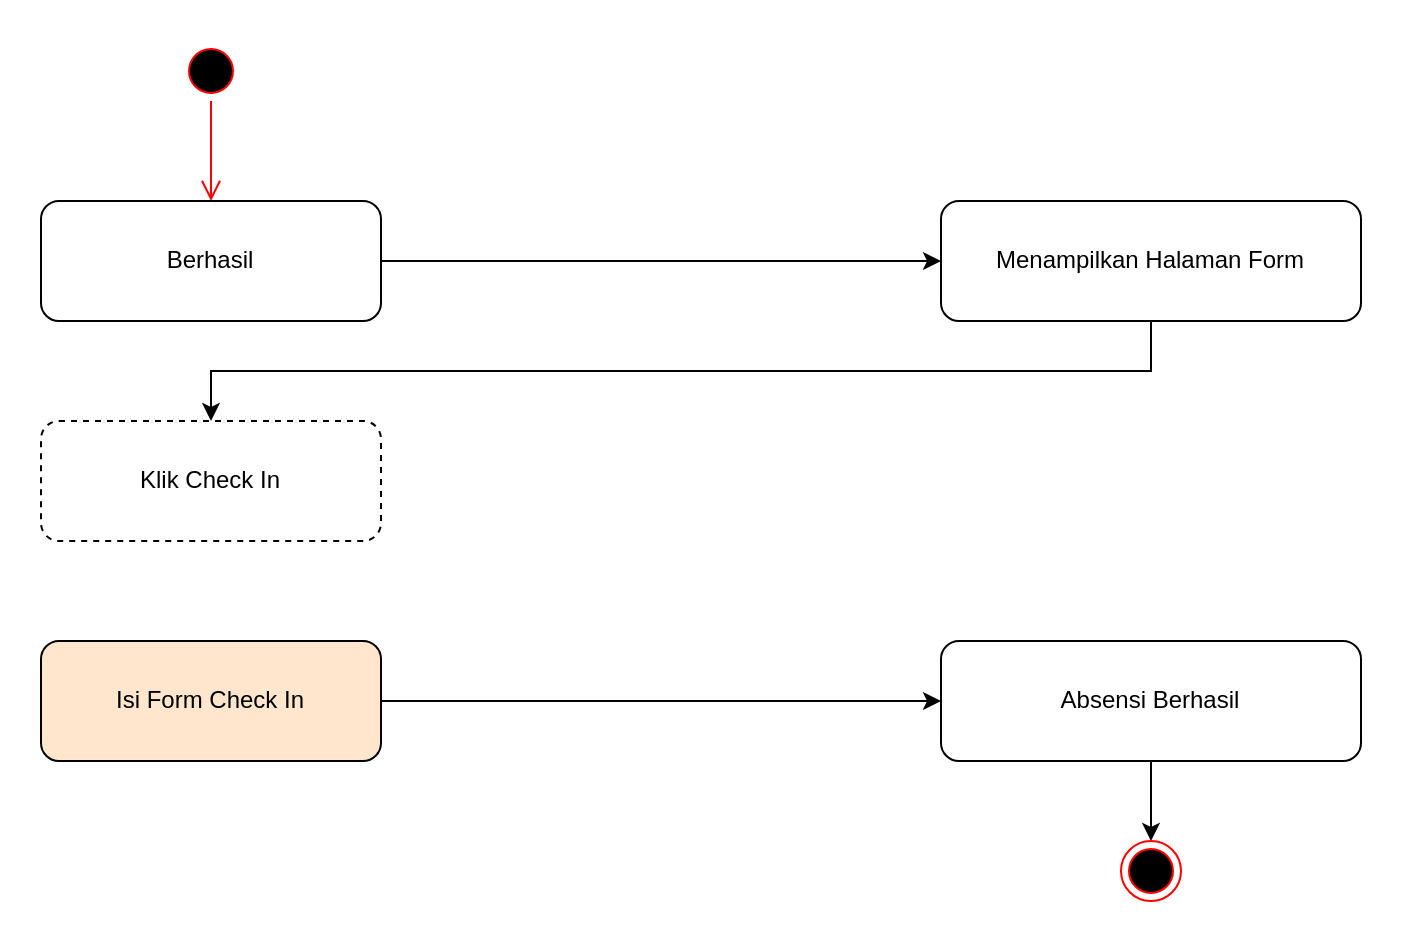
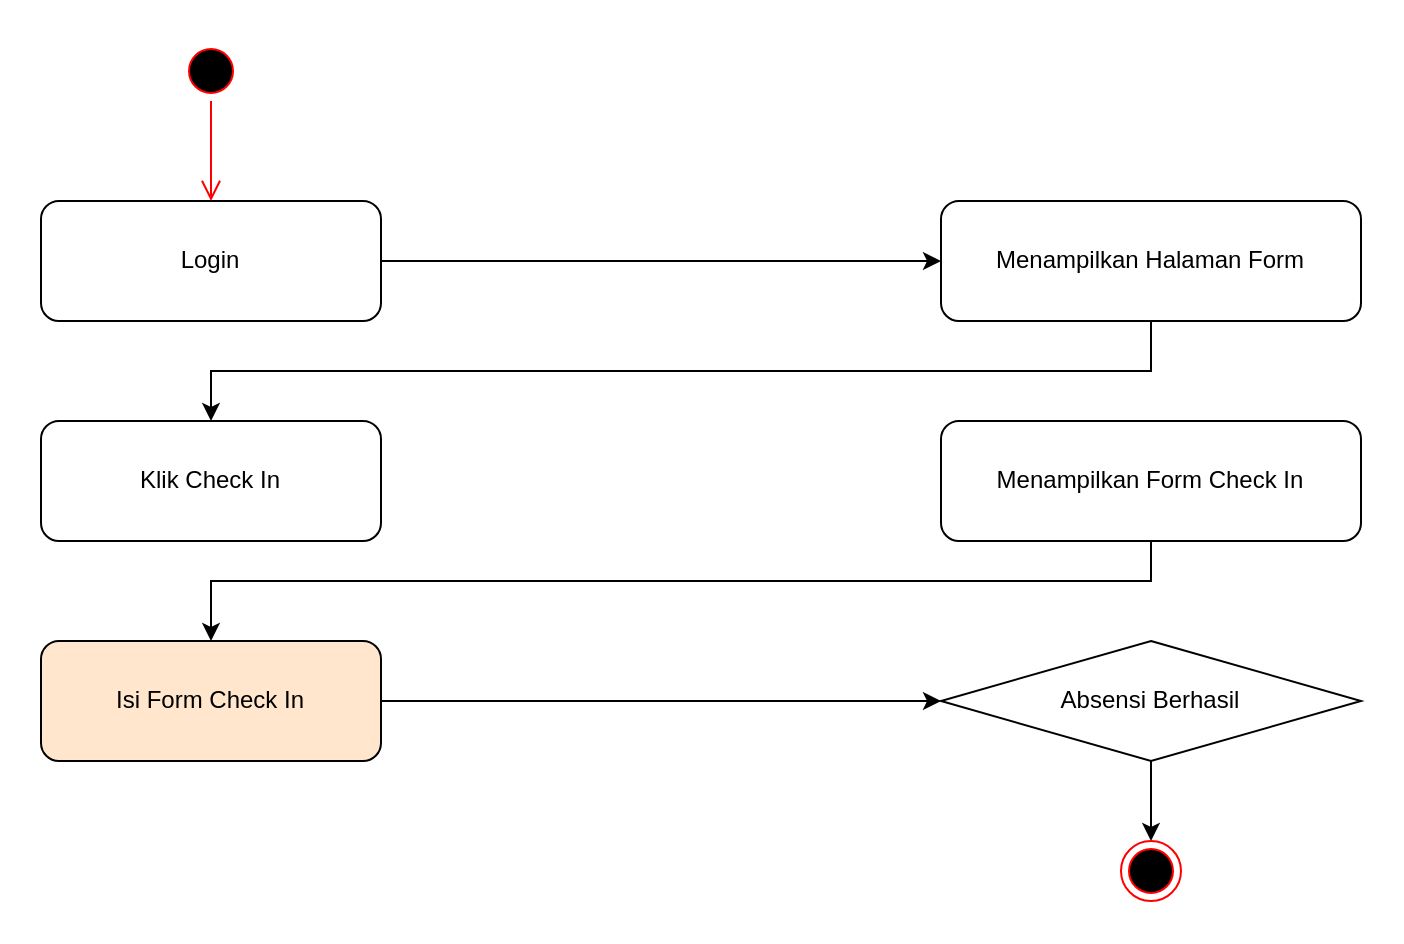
  <mxCell id="0" />
  <mxCell id="1" parent="0" />
  <mxCell id="2" value="" style="ellipse;html=1;shape=startState;fillColor=#000000;strokeColor=#ff0000;" vertex="1" parent="1"><mxGeometry x="90" y="20" width="30" height="30" as="geometry" /></mxCell>
  <mxCell id="3" value="" style="edgeStyle=orthogonalEdgeStyle;html=1;verticalAlign=bottom;endArrow=open;endSize=8;strokeColor=#ff0000;rounded=0;" edge="1" source="2" parent="1"><mxGeometry relative="1" as="geometry"><mxPoint x="105" y="100" as="targetPoint" /></mxGeometry></mxCell>
  <mxCell id="4" style="edgeStyle=orthogonalEdgeStyle;rounded=0;orthogonalLoop=1;jettySize=auto;html=1;exitX=1;exitY=0.5;exitDx=0;exitDy=0;entryX=0;entryY=0.5;entryDx=0;entryDy=0;" edge="1" parent="1" source="5" target="7"><mxGeometry relative="1" as="geometry" /></mxCell>
- <mxCell id="5" value="Berhasil" style="rounded=1;whiteSpace=wrap;html=1;" vertex="1" parent="1"><mxGeometry x="20" y="100" width="170" height="60" as="geometry" /></mxCell>
+ <mxCell id="5" value="Login" style="rounded=1;whiteSpace=wrap;html=1;" vertex="1" parent="1"><mxGeometry x="20" y="100" width="170" height="60" as="geometry" /></mxCell>
  <mxCell id="6" style="edgeStyle=orthogonalEdgeStyle;rounded=0;orthogonalLoop=1;jettySize=auto;html=1;exitX=0.5;exitY=1;exitDx=0;exitDy=0;entryX=0.5;entryY=0;entryDx=0;entryDy=0;" edge="1" parent="1" source="7" target="8"><mxGeometry relative="1" as="geometry" /></mxCell>
  <mxCell id="7" value="Menampilkan Halaman Form" style="rounded=1;whiteSpace=wrap;html=1;" vertex="1" parent="1"><mxGeometry x="470" y="100" width="210" height="60" as="geometry" /></mxCell>
- <mxCell id="8" value="Klik Check In" style="rounded=1;whiteSpace=wrap;html=1;dashed=1;" vertex="1" parent="1"><mxGeometry x="20" y="210" width="170" height="60" as="geometry" /></mxCell>
+ <mxCell id="8" value="Klik Check In" style="rounded=1;whiteSpace=wrap;html=1;" vertex="1" parent="1"><mxGeometry x="20" y="210" width="170" height="60" as="geometry" /></mxCell>
  <mxCell id="9" style="edgeStyle=orthogonalEdgeStyle;rounded=0;orthogonalLoop=1;jettySize=auto;html=1;exitX=1;exitY=0.5;exitDx=0;exitDy=0;" edge="1" parent="1" source="10" target="14"><mxGeometry relative="1" as="geometry" /></mxCell>
  <mxCell id="10" value="Isi Form Check In" style="rounded=1;whiteSpace=wrap;html=1;fillColor=#ffe6cc;" vertex="1" parent="1"><mxGeometry x="20" y="320" width="170" height="60" as="geometry" /></mxCell>
+ <mxCell id="11" style="edgeStyle=orthogonalEdgeStyle;rounded=0;orthogonalLoop=1;jettySize=auto;html=1;entryX=0.5;entryY=0;entryDx=0;entryDy=0;" edge="1" parent="1" source="12" target="10"><mxGeometry relative="1" as="geometry"><Array as="points"><mxPoint x="575" y="290" /><mxPoint x="105" y="290" /></Array></mxGeometry></mxCell>
+ <mxCell id="12" value="Menampilkan Form Check In" style="rounded=1;whiteSpace=wrap;html=1;" vertex="1" parent="1"><mxGeometry x="470" y="210" width="210" height="60" as="geometry" /></mxCell>
  <mxCell id="13" style="edgeStyle=orthogonalEdgeStyle;rounded=0;orthogonalLoop=1;jettySize=auto;html=1;exitX=0.5;exitY=1;exitDx=0;exitDy=0;entryX=0.5;entryY=0;entryDx=0;entryDy=0;" edge="1" parent="1" source="14" target="15"><mxGeometry relative="1" as="geometry" /></mxCell>
- <mxCell id="14" value="Absensi Berhasil" style="rounded=1;whiteSpace=wrap;html=1;" vertex="1" parent="1"><mxGeometry x="470" y="320" width="210" height="60" as="geometry" /></mxCell>
+ <mxCell id="14" value="Absensi Berhasil" style="rhombus;whiteSpace=wrap;html=1;" vertex="1" parent="1"><mxGeometry x="470" y="320" width="210" height="60" as="geometry" /></mxCell>
  <mxCell id="15" value="" style="ellipse;html=1;shape=endState;fillColor=#000000;strokeColor=#ff0000;" vertex="1" parent="1"><mxGeometry x="560" y="420" width="30" height="30" as="geometry" /></mxCell>
